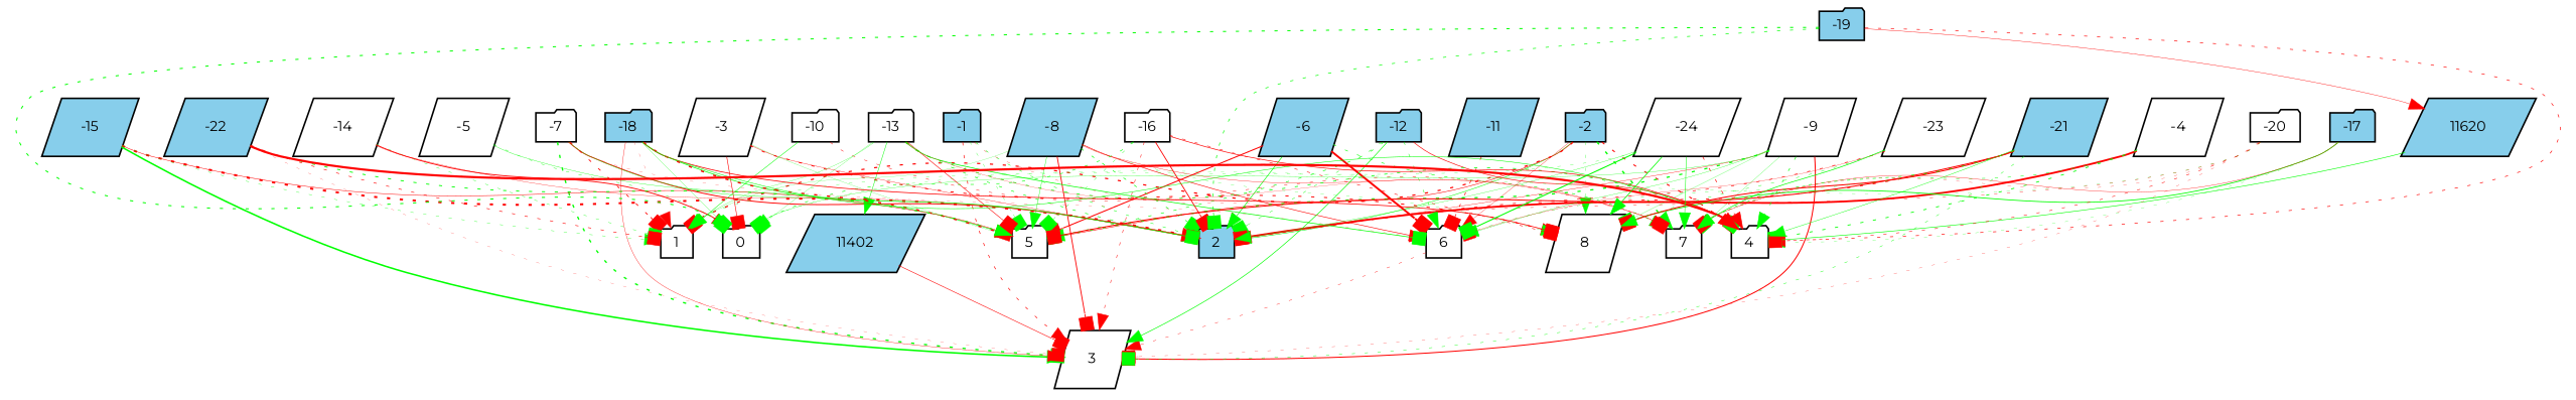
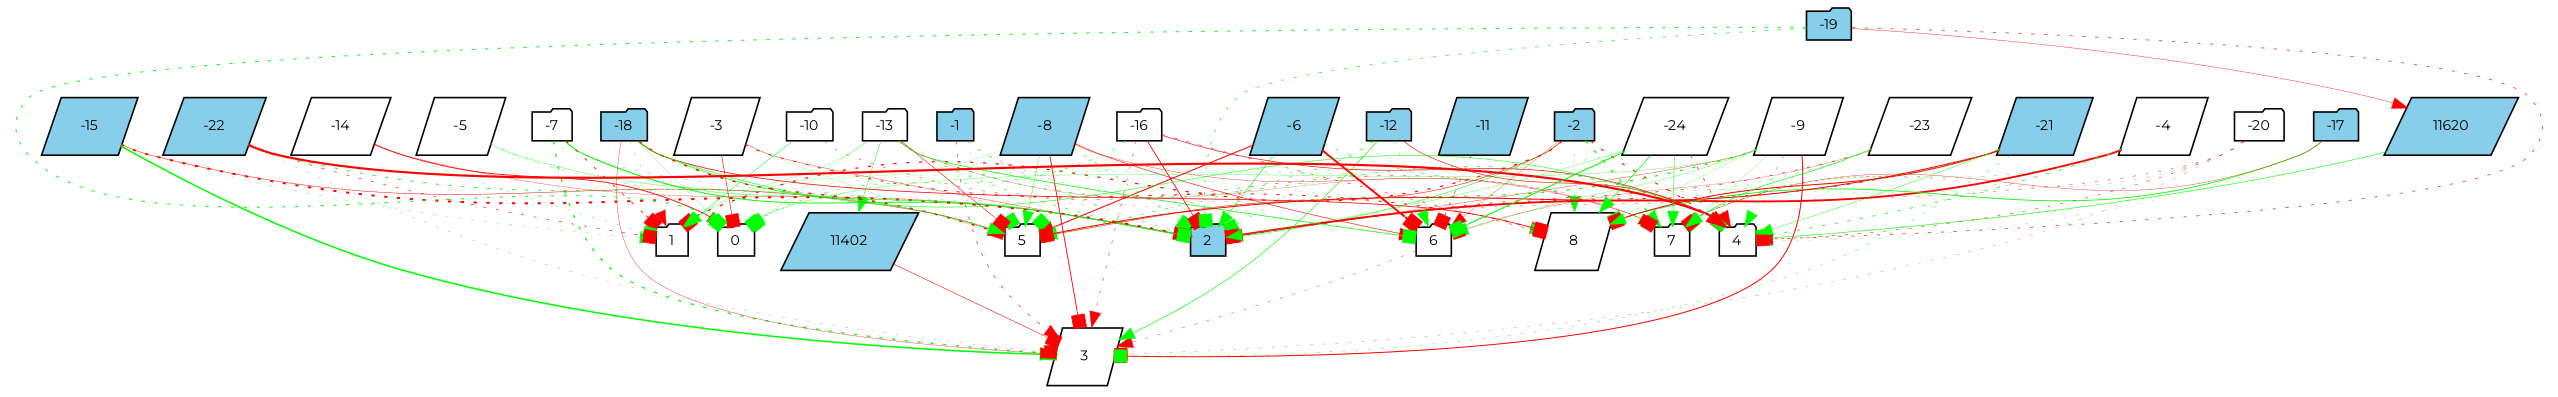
  digraph {
    fontname=Montserrat
    node [fillcolor=white fontname=Montserrat fontsize=9 shape=folder style=filled]
    edge [arrowhead=normal color=green fontname=Montserrat style=solid]
    -1 [fillcolor=skyblue height=0.2 width=0.2]
    2 [fillcolor=skyblue height=0.2 width=0.2]
    3 [height=0.2 shape=parallelogram width=0.2]
    5 [height=0.2 width=0.2]
    8 [height=0.2 shape=parallelogram width=0.2]
    -2 [fillcolor=skyblue height=0.2 width=0.2]
    1 [height=0.2 width=0.2]
    4 [height=0.2 width=0.2]
    6 [height=0.2 width=0.2]
    7 [height=0.2 width=0.2]
    -3 [height=0.2 shape=parallelogram width=0.2]
    0 [height=0.2 width=0.2]
    -4 [height=0.2 shape=parallelogram width=0.2]
    -5 [height=0.2 shape=parallelogram width=0.2]
    -6 [fillcolor=skyblue height=0.2 shape=parallelogram width=0.2]
    -7 [height=0.2 width=0.2]
    -8 [fillcolor=skyblue height=0.2 shape=parallelogram width=0.2]
    -9 [height=0.2 shape=parallelogram width=0.2]
    -10 [height=0.2 width=0.2]
    -11 [fillcolor=skyblue height=0.2 shape=parallelogram width=0.2]
    -12 [fillcolor=skyblue height=0.2 width=0.2]
    -13 [height=0.2 width=0.2]
    11402 [fillcolor=skyblue height=0.2 shape=parallelogram width=0.2]
    -14 [height=0.2 shape=parallelogram width=0.2]
    -15 [fillcolor=skyblue height=0.2 shape=parallelogram width=0.2]
    -16 [height=0.2 width=0.2]
    -17 [fillcolor=skyblue height=0.2 width=0.2]
    -18 [fillcolor=skyblue height=0.2 width=0.2]
    -19 [fillcolor=skyblue height=0.2 width=0.2]
    11620 [fillcolor=skyblue height=0.2 shape=parallelogram width=0.2]
    -20 [height=0.2 width=0.2]
    -21 [fillcolor=skyblue height=0.2 shape=parallelogram width=0.2]
    -22 [fillcolor=skyblue height=0.2 shape=parallelogram width=0.2]
    -23 [height=0.2 shape=parallelogram width=0.2]
    -24 [height=0.2 shape=parallelogram width=0.2]
    -1 -> 2 [arrowhead=box penwidth=0.28938862352604305 style=dotted]
    -1 -> 3 [color=red penwidth=0.40427181986920946 style=dotted]
    -1 -> 5 [arrowhead=box penwidth=0.17117027969586096 style=dotted]
    -1 -> 8 [arrowhead=box color=red penwidth=0.16108776908012412 style=dotted]
    -2 -> 2 [penwidth=0.31478065000207966]
    -2 -> 5 [arrowhead=box color=red penwidth=0.3371421140004254]
    -2 -> 8 [penwidth=0.18570585331713024 style=dotted]
    -2 -> 1 [arrowhead=box color=red penwidth=0.7488334072086593 style=dotted]
    -2 -> 4 [color=red penwidth=0.6437659235049847 style=dotted]
    -2 -> 6 [color=red penwidth=0.1854268857154135]
    -2 -> 7 [penwidth=0.8868829739129408 style=dotted]
    6 -> 3 [color=red penwidth=0.22964388672896488 style=dotted]
    -3 -> 2 [color=red penwidth=0.2142437931560634]
    -3 -> 5 [penwidth=0.12430550426614749]
    -3 -> 8 [color=red penwidth=0.5791196075417149 style=dotted]
    -3 -> 0 [arrowhead=box color=red penwidth=0.36277573179219436]
    -4 -> 2 [arrowhead=box color=red penwidth=1.1605980584963873]
    -4 -> 4 [arrowhead=box penwidth=0.5110129234810821 style=dotted]
    -4 -> 7 [penwidth=0.29331545874944864 style=dotted]
    -5 -> 5 [penwidth=0.2072648328935004]
    -5 -> 0 [arrowhead=box penwidth=0.24387730628705134 style=dotted]
    -6 -> 2 [penwidth=0.3928818238687307]
    -6 -> 5 [arrowhead=box color=red penwidth=0.6360517986190352]
    -6 -> 6 [arrowhead=box color=red penwidth=1.1963251452816734]
    -6 -> 7 [penwidth=0.36179198014516534 style=dotted]
-   -7 -> 2 [color=red penwidth=0.5872611923243636]
+   -7 -> 2 [penwidth=0.5872611923243636]
    -7 -> 3 [arrowhead=box penwidth=0.8383457467249532 style=dotted]
    -7 -> 5 [penwidth=0.24235775093419992]
    -7 -> 1 [arrowhead=box color=red penwidth=0.5200400471341515 style=dotted]
    -7 -> 6 [color=red penwidth=0.12517678113419317 style=dotted]
    -8 -> 2 [arrowhead=box penwidth=0.39853633360630103 style=dotted]
    -8 -> 3 [arrowhead=box color=red penwidth=0.5473231615306011]
    -8 -> 5 [penwidth=0.23869567920086915]
    -8 -> 8 [penwidth=0.15416370411028135 style=dotted]
    -8 -> 1 [penwidth=0.11841405073079728]
    -8 -> 6 [color=red penwidth=0.3648890262443123]
    -8 -> 7 [arrowhead=box color=red penwidth=0.2082111431762697]
    -9 -> 2 [arrowhead=box color=red penwidth=0.2261814770205854]
    -9 -> 3 [arrowhead=box color=red penwidth=0.6196704222261771]
    -9 -> 5 [penwidth=0.7770969612266823 style=dotted]
    -9 -> 8 [arrowhead=box penwidth=0.14860548536539275]
    -9 -> 4 [penwidth=0.38784023893463615 style=dotted]
    -9 -> 6 [penwidth=0.17875679162180957]
    -9 -> 7 [arrowhead=box penwidth=0.14388120923851735]
    -9 -> 0 [arrowhead=box penwidth=0.18217709950152794]
    -10 -> 1 [penwidth=0.31046762773465236]
    -10 -> 7 [color=red penwidth=0.2744626677067979 style=dotted]
    -11 -> 6 [arrowhead=box color=red penwidth=0.42327322477829155 style=dotted]
    -12 -> 2 [arrowhead=box penwidth=0.2595193326427585 style=dotted]
    -12 -> 3 [penwidth=0.3997580051372315]
    -12 -> 5 [arrowhead=box penwidth=0.38200938442671595 style=dotted]
    -12 -> 4 [arrowhead=box color=red penwidth=0.3825731469067417]
    -12 -> 6 [penwidth=0.28576721962211754 style=dotted]
    -13 -> 2 [penwidth=0.37816324573992754 style=dotted]
    -13 -> 5 [arrowhead=box color=red penwidth=0.3497254844257931]
    -13 -> 1 [penwidth=0.1500423224095795]
    -13 -> 4 [arrowhead=box penwidth=0.46007861458127786 style=dotted]
    -13 -> 6 [arrowhead=box penwidth=0.440950998919063]
    -13 -> 7 [color=red penwidth=0.13811073461062]
    -13 -> 0 [arrowhead=box penwidth=0.13417038607141432]
    -13 -> 11402 [penwidth=0.29229848106094347]
    11402 -> 3 [arrowhead=box color=red penwidth=0.33894662220693134]
    -14 -> 2 [arrowhead=box color=red penwidth=0.1874993813106428]
    -14 -> 1 [arrowhead=box penwidth=0.21497505145368595 style=dotted]
    -14 -> 0 [color=red penwidth=0.5449921193011492]
    -15 -> 2 [color=red penwidth=1.236008271496137 style=dotted]
    -15 -> 3 [penwidth=0.9637642049615968]
    -15 -> 5 [arrowhead=box color=red penwidth=0.2957371647065077]
    -15 -> 1 [penwidth=0.19994491513978335 style=dotted]
    -16 -> 2 [arrowhead=box color=red penwidth=0.5284574161305639]
    -16 -> 3 [color=red penwidth=0.2991070598412944 style=dotted]
    -16 -> 5 [arrowhead=box penwidth=0.20820508646804675 style=dotted]
    -16 -> 8 [arrowhead=box color=red penwidth=0.3406574453734502 style=dotted]
    -16 -> 4 [color=red penwidth=0.4064471589530467]
    -16 -> 0 [arrowhead=box penwidth=0.36838763922059603 style=dotted]
    -17 -> 8 [arrowhead=box penwidth=0.5119667829746708]
    -17 -> 4 [penwidth=0.14525070205248564 style=dotted]
    -17 -> 7 [arrowhead=box color=red penwidth=0.2172335046362086]
    -18 -> 2 [arrowhead=box penwidth=0.4243134847329939]
    -18 -> 3 [color=red penwidth=0.22271848180163872]
    -18 -> 5 [color=red penwidth=0.8743834153547484 style=dotted]
    -18 -> 8 [arrowhead=box color=red penwidth=0.4691882276385754]
    -18 -> 1 [color=red penwidth=0.12926141474937292 style=dotted]
    -18 -> 4 [penwidth=0.31872619539018165]
    -18 -> 0 [arrowhead=box penwidth=0.15523140225930537]
    -19 -> 2 [arrowhead=box penwidth=0.41980369750331825 style=dotted]
    -19 -> 4 [color=red penwidth=0.4057237038755446 style=dotted]
    -19 -> 0 [penwidth=0.6226011471225893 style=dotted]
    -19 -> 11620 [color=red penwidth=0.24248582008121658]
    11620 -> 4 [arrowhead=box penwidth=0.36204418566386953]
    -20 -> 2 [arrowhead=box color=red penwidth=0.2273246729801431 style=dotted]
    -20 -> 3 [arrowhead=box color=red penwidth=0.1508912709922242 style=dotted]
    -20 -> 4 [arrowhead=box color=red penwidth=0.31700533415687715 style=dotted]
    -20 -> 7 [color=red penwidth=0.15175097790687514 style=dotted]
    -20 -> 0 [penwidth=0.1428615826795151 style=dotted]
    -21 -> 2 [color=red penwidth=0.5217119533160501 style=dotted]
    -21 -> 3 [arrowhead=box penwidth=0.2523037114998813 style=dotted]
    -21 -> 5 [arrowhead=box color=red penwidth=0.6180698153804053]
    -21 -> 8 [arrowhead=box color=red penwidth=0.6313627038012303]
    -21 -> 4 [penwidth=0.2589406813257294]
    -21 -> 6 [penwidth=0.19561764971541498 style=dotted]
    -21 -> 7 [penwidth=0.3707867088879738 style=dotted]
    -22 -> 3 [arrowhead=box color=red penwidth=0.12104517734371918 style=dotted]
    -22 -> 5 [penwidth=0.5527306037486772 style=dotted]
    -22 -> 1 [arrowhead=box color=red penwidth=0.36639253730551147 style=dotted]
    -22 -> 4 [color=red penwidth=1.3391955966298354]
    -23 -> 2 [color=red penwidth=0.3988124411040209 style=dotted]
    -23 -> 8 [penwidth=0.24560446139020195 style=dotted]
    -23 -> 6 [arrowhead=box color=red penwidth=0.15740326475975963]
    -23 -> 7 [penwidth=0.41838395854593324]
    -24 -> 2 [penwidth=0.18319680092617316]
    -24 -> 8 [penwidth=0.4700052354478059]
    -24 -> 1 [penwidth=0.17110323702058594 style=dotted]
    -24 -> 4 [color=red penwidth=0.4130957947815441 style=dotted]
    -24 -> 6 [arrowhead=box penwidth=0.6554748575795124]
    -24 -> 7 [penwidth=0.30802439164736806]
  }
